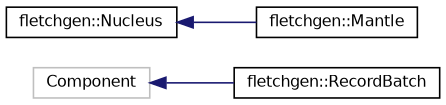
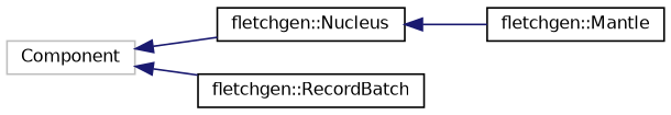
  digraph {
    fontname="DejaVu Sans"
    rankdir=LR
    node [color=black fillcolor=white fontname="DejaVu Sans" fontsize=10 shape=record style=filled]
    edge [color=midnightblue dir=back fontname="DejaVu Sans" fontsize=10 labelfontname=Helvetica labelfontsize=10 style=solid]
    n1 [color=grey75 height=0.2 label=Component width=0.4]
    n2 [height=0.2 label="fletchgen::Nucleus" width=0.4]
    n3 [height=0.2 label="fletchgen::RecordBatch" width=0.4]
    n4 [height=0.2 label="fletchgen::Mantle" width=0.4]
+   n1 -> n2
    n1 -> n3
    n2 -> n4
  }
